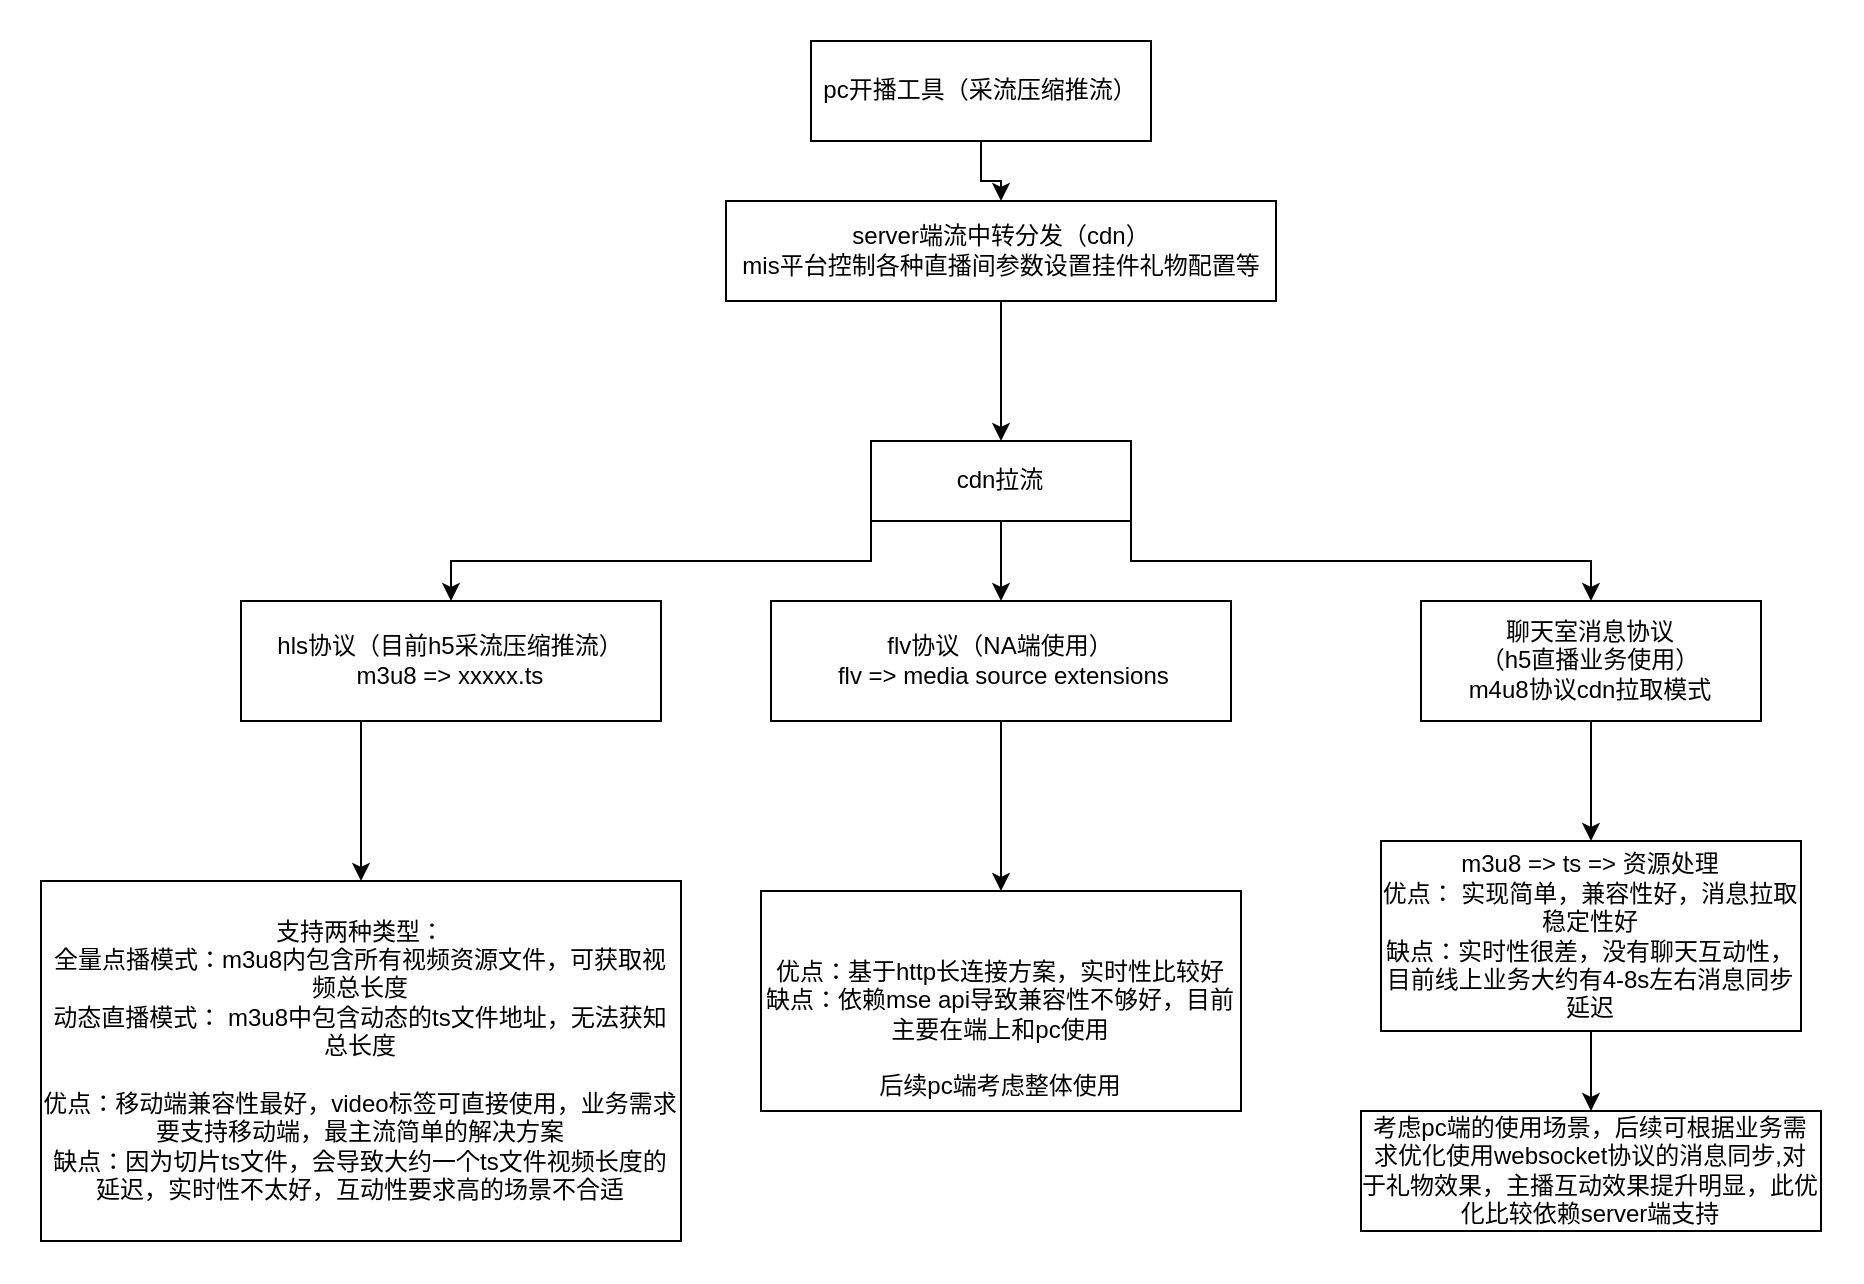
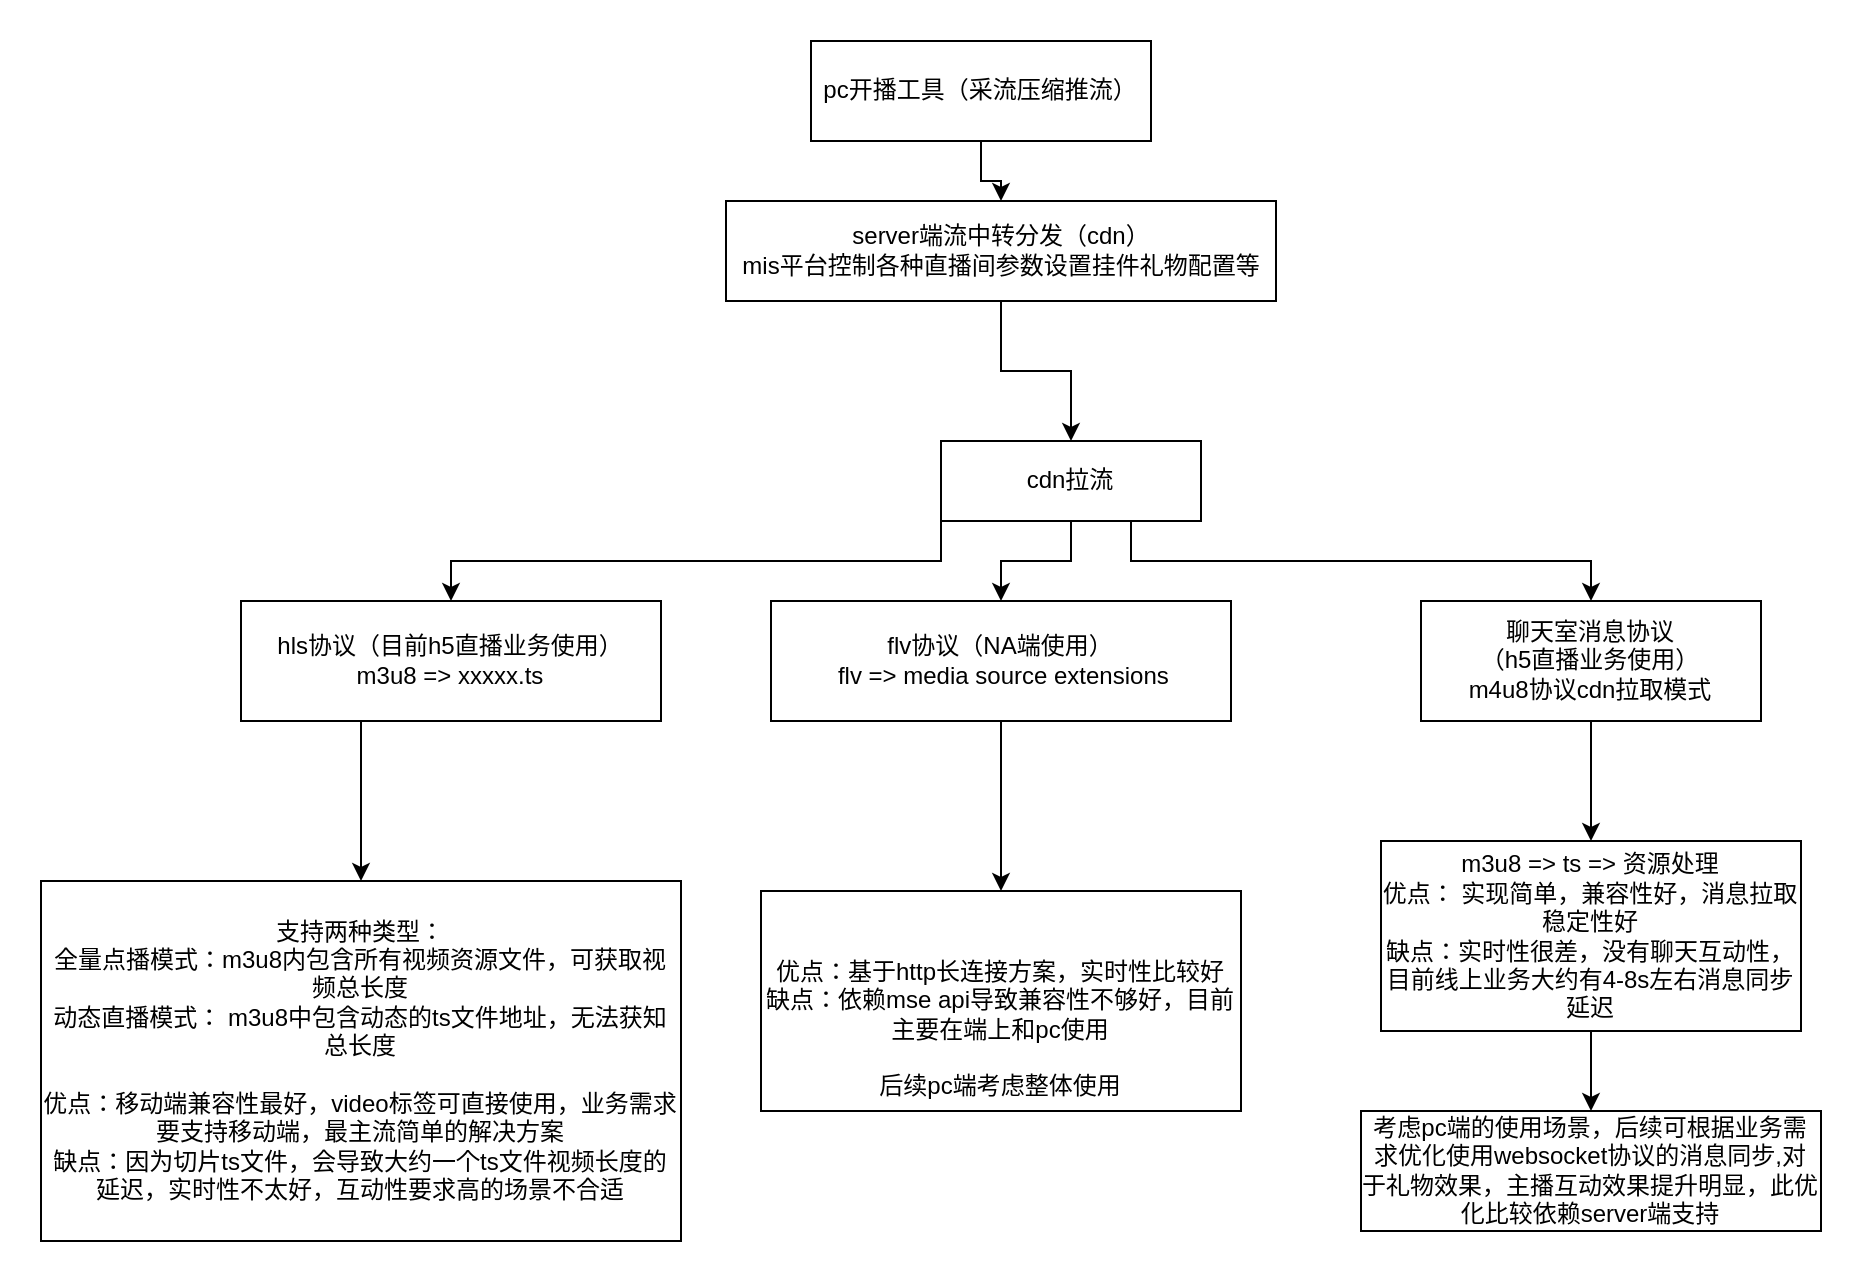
  <mxCell id="0" />
  <mxCell id="1" parent="0" />
  <mxCell id="2" value="" style="edgeStyle=orthogonalEdgeStyle;rounded=0;orthogonalLoop=1;jettySize=auto;html=1;" edge="1" parent="1" source="3" target="5"><mxGeometry relative="1" as="geometry" /></mxCell>
  <mxCell id="3" value="pc开播工具（采流压缩推流）" style="rounded=0;whiteSpace=wrap;html=1;" vertex="1" parent="1"><mxGeometry x="405" y="20" width="170" height="50" as="geometry" /></mxCell>
  <mxCell id="4" style="edgeStyle=orthogonalEdgeStyle;rounded=0;orthogonalLoop=1;jettySize=auto;html=1;" edge="1" parent="1" source="5" target="9"><mxGeometry relative="1" as="geometry"><mxPoint x="500" y="250" as="targetPoint" /></mxGeometry></mxCell>
  <mxCell id="5" value="server端流中转分发（cdn）&lt;br&gt;mis平台控制各种直播间参数设置挂件礼物配置等" style="rounded=0;whiteSpace=wrap;html=1;" vertex="1" parent="1"><mxGeometry x="362.5" y="100" width="275" height="50" as="geometry" /></mxCell>
  <mxCell id="6" style="edgeStyle=orthogonalEdgeStyle;rounded=0;orthogonalLoop=1;jettySize=auto;html=1;exitX=0;exitY=1;exitDx=0;exitDy=0;" edge="1" parent="1" source="9" target="11"><mxGeometry relative="1" as="geometry"><mxPoint x="390" y="310" as="targetPoint" /></mxGeometry></mxCell>
  <mxCell id="7" value="" style="edgeStyle=orthogonalEdgeStyle;rounded=0;orthogonalLoop=1;jettySize=auto;html=1;" edge="1" parent="1" source="9" target="17"><mxGeometry relative="1" as="geometry"><Array as="points"><mxPoint x="565" y="280" /><mxPoint x="795" y="280" /></Array></mxGeometry></mxCell>
  <mxCell id="8" value="" style="edgeStyle=orthogonalEdgeStyle;rounded=0;orthogonalLoop=1;jettySize=auto;html=1;" edge="1" parent="1" source="9" target="14"><mxGeometry relative="1" as="geometry" /></mxCell>
- <mxCell id="9" value="cdn拉流" style="rounded=0;whiteSpace=wrap;html=1;" vertex="1" parent="1"><mxGeometry x="435" y="220" width="130" height="40" as="geometry" /></mxCell>
+ <mxCell id="9" value="cdn拉流" style="rounded=0;whiteSpace=wrap;html=1;" vertex="1" parent="1"><mxGeometry x="470" y="220" width="130" height="40" as="geometry" /></mxCell>
  <mxCell id="10" style="edgeStyle=orthogonalEdgeStyle;rounded=0;orthogonalLoop=1;jettySize=auto;html=1;" edge="1" parent="1" source="11" target="12"><mxGeometry relative="1" as="geometry"><mxPoint x="350" y="480" as="targetPoint" /><Array as="points"><mxPoint x="180" y="380" /><mxPoint x="180" y="380" /></Array></mxGeometry></mxCell>
- <mxCell id="11" value="hls协议（目前h5采流压缩推流）&lt;br&gt;m3u8 =&amp;gt; xxxxx.ts" style="rounded=0;whiteSpace=wrap;html=1;" vertex="1" parent="1"><mxGeometry x="120" y="300" width="210" height="60" as="geometry" /></mxCell>
+ <mxCell id="11" value="hls协议（目前h5直播业务使用）&lt;br&gt;m3u8 =&amp;gt; xxxxx.ts" style="rounded=0;whiteSpace=wrap;html=1;" vertex="1" parent="1"><mxGeometry x="120" y="300" width="210" height="60" as="geometry" /></mxCell>
  <mxCell id="12" value="支持两种类型：&lt;br&gt;&lt;span&gt;全量点播模式：m3u8内包含所有视频资源文件，可获取视频总长度&lt;br&gt;动态直播模式： m3u8中包含动态的ts文件地址，无法获知总长度&lt;br&gt;&lt;br&gt;优点：移动端兼容性最好，video标签可直接使用，业务需求要支持移动端，最主流简单的解决方案&lt;br&gt;&lt;/span&gt;缺点：因为切片ts文件，会导致大约一个ts文件视频长度的延迟，实时性不太好，互动性要求高的场景不合适" style="rounded=0;whiteSpace=wrap;html=1;" vertex="1" parent="1"><mxGeometry x="20" y="440" width="320" height="180" as="geometry" /></mxCell>
  <mxCell id="13" value="" style="edgeStyle=orthogonalEdgeStyle;rounded=0;orthogonalLoop=1;jettySize=auto;html=1;" edge="1" parent="1" source="14" target="15"><mxGeometry relative="1" as="geometry" /></mxCell>
  <mxCell id="14" value="flv协议（NA端使用）&lt;br&gt;&amp;nbsp;flv =&amp;gt; media source extensions" style="rounded=0;whiteSpace=wrap;html=1;" vertex="1" parent="1"><mxGeometry x="385" y="300" width="230" height="60" as="geometry" /></mxCell>
  <mxCell id="15" value="&lt;span&gt;&lt;br&gt;&lt;br&gt;优点：&lt;/span&gt;基于http长连接方案，实时性比较好&lt;br&gt;缺点：依赖mse api导致兼容性不够好，目前主要在端上和pc使用&lt;br&gt;&lt;br&gt;后续pc端考虑整体使用" style="rounded=0;whiteSpace=wrap;html=1;" vertex="1" parent="1"><mxGeometry x="380" y="445" width="240" height="110" as="geometry" /></mxCell>
  <mxCell id="16" style="edgeStyle=orthogonalEdgeStyle;rounded=0;orthogonalLoop=1;jettySize=auto;html=1;" edge="1" parent="1" source="17" target="19"><mxGeometry relative="1" as="geometry"><mxPoint x="960" y="240" as="targetPoint" /></mxGeometry></mxCell>
  <mxCell id="17" value="聊天室消息协议&lt;br&gt;（h5直播业务使用）&lt;br&gt;m4u8协议cdn拉取模式" style="whiteSpace=wrap;html=1;rounded=0;" vertex="1" parent="1"><mxGeometry x="710" y="300" width="170" height="60" as="geometry" /></mxCell>
  <mxCell id="18" style="edgeStyle=orthogonalEdgeStyle;rounded=0;orthogonalLoop=1;jettySize=auto;html=1;" edge="1" parent="1" source="19" target="20"><mxGeometry relative="1" as="geometry"><mxPoint x="1065" y="370" as="targetPoint" /></mxGeometry></mxCell>
  <mxCell id="19" value="m3u8 =&amp;gt; ts =&amp;gt; 资源处理&lt;br&gt;优点： 实现简单，兼容性好，消息拉取稳定性好&lt;br&gt;缺点：实时性很差，没有聊天互动性，目前线上业务大约有4-8s左右消息同步延迟" style="rounded=0;whiteSpace=wrap;html=1;" vertex="1" parent="1"><mxGeometry x="690" y="420" width="210" height="95" as="geometry" /></mxCell>
  <mxCell id="20" value="考虑pc端的使用场景，后续可根据业务需求优化使用websocket协议的消息同步,对于礼物效果，主播互动效果提升明显，此优化比较依赖server端支持" style="rounded=0;whiteSpace=wrap;html=1;" vertex="1" parent="1"><mxGeometry x="680" y="555" width="230" height="60" as="geometry" /></mxCell>
